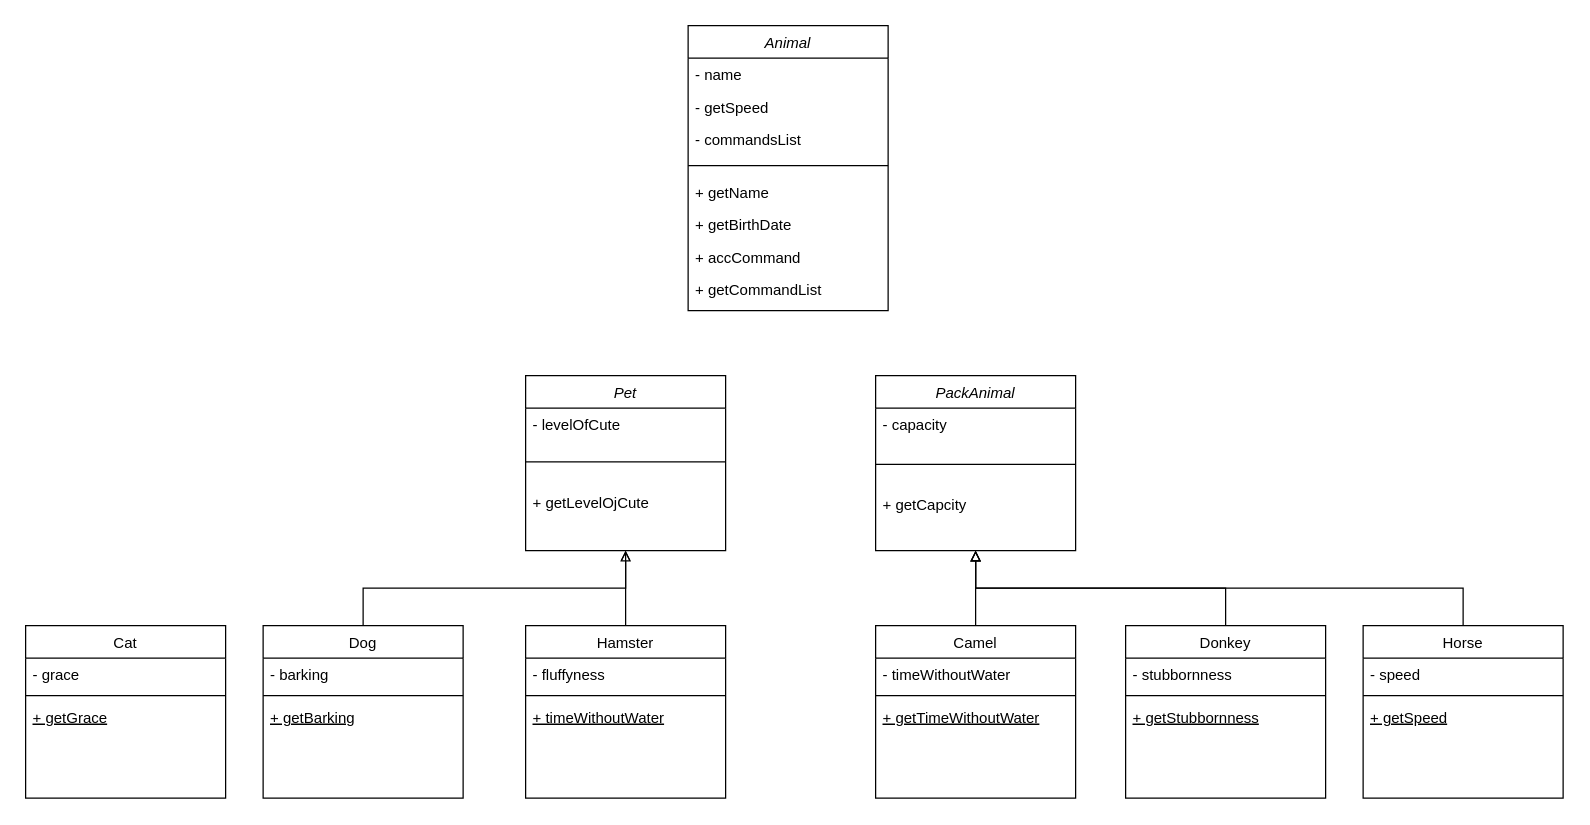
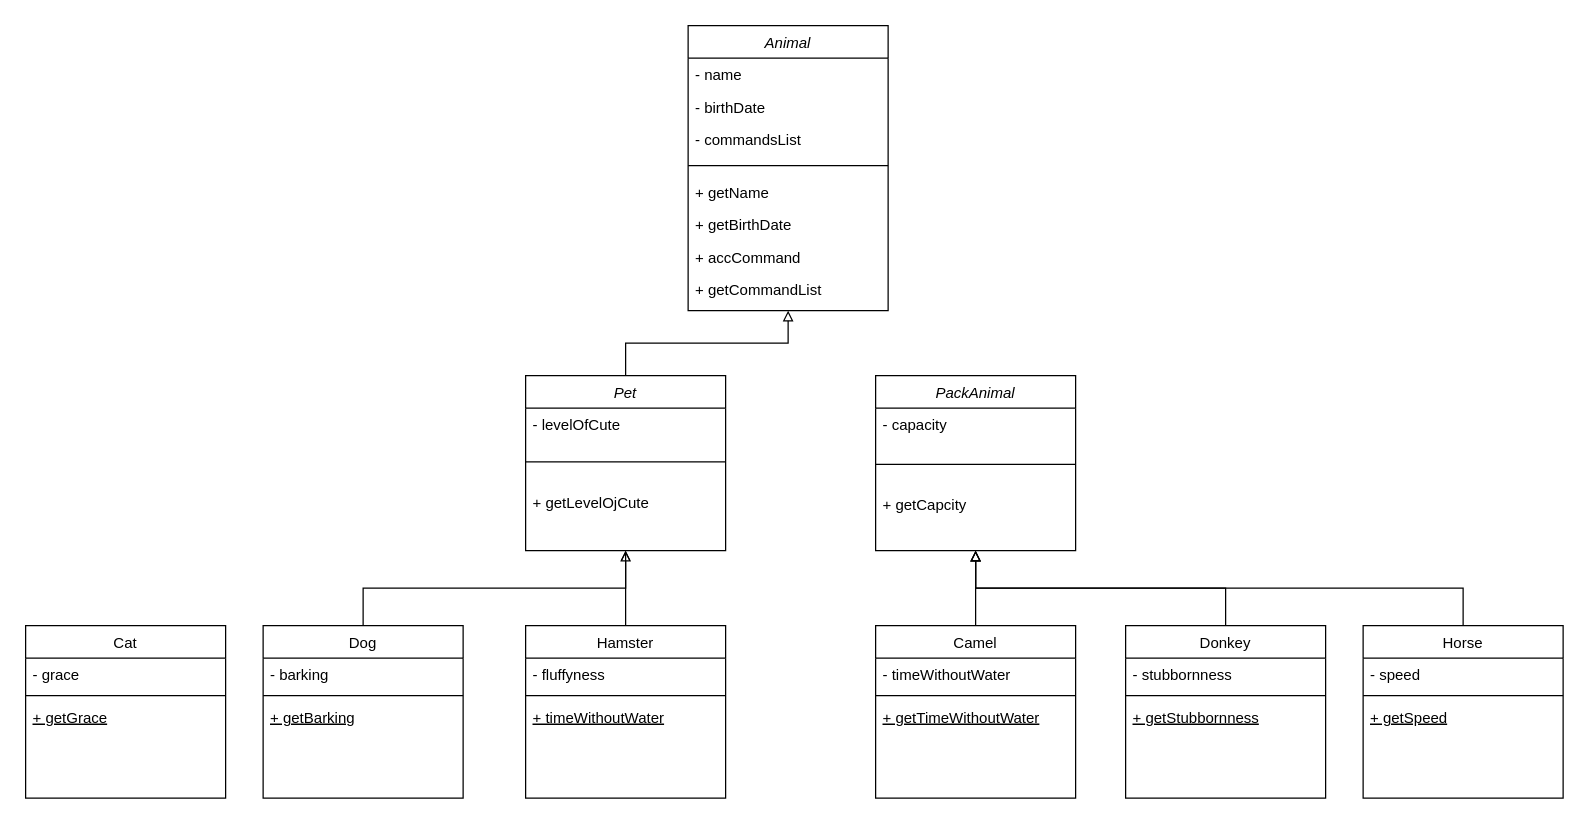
  <mxCell id="0" />
  <mxCell id="1" parent="0" />
  <mxCell id="2" value="Animal" style="swimlane;fontStyle=2;align=center;verticalAlign=top;childLayout=stackLayout;horizontal=1;startSize=26;horizontalStack=0;resizeParent=1;resizeLast=0;collapsible=1;marginBottom=0;rounded=0;shadow=0;strokeWidth=1;" vertex="1" parent="1"><mxGeometry x="550" y="20" width="160" height="228" as="geometry"><mxRectangle x="230" y="140" width="160" height="26" as="alternateBounds" /></mxGeometry></mxCell>
  <mxCell id="3" value="- name" style="text;align=left;verticalAlign=top;spacingLeft=4;spacingRight=4;overflow=hidden;rotatable=0;points=[[0,0.5],[1,0.5]];portConstraint=eastwest;" vertex="1" parent="2"><mxGeometry y="26" width="160" height="26" as="geometry" /></mxCell>
- <mxCell id="4" value="- getSpeed" style="text;align=left;verticalAlign=top;spacingLeft=4;spacingRight=4;overflow=hidden;rotatable=0;points=[[0,0.5],[1,0.5]];portConstraint=eastwest;rounded=0;shadow=0;html=0;" vertex="1" parent="2"><mxGeometry y="52" width="160" height="26" as="geometry" /></mxCell>
+ <mxCell id="4" value="- birthDate" style="text;align=left;verticalAlign=top;spacingLeft=4;spacingRight=4;overflow=hidden;rotatable=0;points=[[0,0.5],[1,0.5]];portConstraint=eastwest;rounded=0;shadow=0;html=0;" vertex="1" parent="2"><mxGeometry y="52" width="160" height="26" as="geometry" /></mxCell>
  <mxCell id="5" value="- commandsList" style="text;align=left;verticalAlign=top;spacingLeft=4;spacingRight=4;overflow=hidden;rotatable=0;points=[[0,0.5],[1,0.5]];portConstraint=eastwest;rounded=0;shadow=0;html=0;" vertex="1" parent="2"><mxGeometry y="78" width="160" height="26" as="geometry" /></mxCell>
  <mxCell id="6" value="" style="line;html=1;strokeWidth=1;align=left;verticalAlign=middle;spacingTop=-1;spacingLeft=3;spacingRight=3;rotatable=0;labelPosition=right;points=[];portConstraint=eastwest;" vertex="1" parent="2"><mxGeometry y="104" width="160" height="16" as="geometry" /></mxCell>
  <mxCell id="7" value="+ getName" style="text;align=left;verticalAlign=top;spacingLeft=4;spacingRight=4;overflow=hidden;rotatable=0;points=[[0,0.5],[1,0.5]];portConstraint=eastwest;" vertex="1" parent="2"><mxGeometry y="120" width="160" height="26" as="geometry" /></mxCell>
  <mxCell id="8" value="+ getBirthDate" style="text;align=left;verticalAlign=top;spacingLeft=4;spacingRight=4;overflow=hidden;rotatable=0;points=[[0,0.5],[1,0.5]];portConstraint=eastwest;" vertex="1" parent="2"><mxGeometry y="146" width="160" height="26" as="geometry" /></mxCell>
  <mxCell id="9" value="+ accCommand" style="text;align=left;verticalAlign=top;spacingLeft=4;spacingRight=4;overflow=hidden;rotatable=0;points=[[0,0.5],[1,0.5]];portConstraint=eastwest;" vertex="1" parent="2"><mxGeometry y="172" width="160" height="26" as="geometry" /></mxCell>
  <mxCell id="10" value="+ getCommandList" style="text;align=left;verticalAlign=top;spacingLeft=4;spacingRight=4;overflow=hidden;rotatable=0;points=[[0,0.5],[1,0.5]];portConstraint=eastwest;" vertex="1" parent="2"><mxGeometry y="198" width="160" height="26" as="geometry" /></mxCell>
+ <mxCell id="11" style="edgeStyle=orthogonalEdgeStyle;rounded=0;orthogonalLoop=1;jettySize=auto;html=1;exitX=0.5;exitY=0;exitDx=0;exitDy=0;entryX=0.5;entryY=1;entryDx=0;entryDy=0;endArrow=block;endFill=0;" edge="1" parent="1" source="12" target="2"><mxGeometry relative="1" as="geometry" /></mxCell>
  <mxCell id="12" value="Pet" style="swimlane;fontStyle=2;align=center;verticalAlign=top;childLayout=stackLayout;horizontal=1;startSize=26;horizontalStack=0;resizeParent=1;resizeLast=0;collapsible=1;marginBottom=0;rounded=0;shadow=0;strokeWidth=1;" vertex="1" parent="1"><mxGeometry x="420" y="300" width="160" height="140" as="geometry"><mxRectangle x="230" y="140" width="160" height="26" as="alternateBounds" /></mxGeometry></mxCell>
  <mxCell id="13" value="- levelOfCute" style="text;align=left;verticalAlign=top;spacingLeft=4;spacingRight=4;overflow=hidden;rotatable=0;points=[[0,0.5],[1,0.5]];portConstraint=eastwest;" vertex="1" parent="12"><mxGeometry y="26" width="160" height="24" as="geometry" /></mxCell>
  <mxCell id="14" value="" style="line;html=1;strokeWidth=1;align=left;verticalAlign=middle;spacingTop=-1;spacingLeft=3;spacingRight=3;rotatable=0;labelPosition=right;points=[];portConstraint=eastwest;" vertex="1" parent="12"><mxGeometry y="50" width="160" height="38" as="geometry" /></mxCell>
  <mxCell id="15" value="+ getLevelOjCute" style="text;align=left;verticalAlign=top;spacingLeft=4;spacingRight=4;overflow=hidden;rotatable=0;points=[[0,0.5],[1,0.5]];portConstraint=eastwest;" vertex="1" parent="12"><mxGeometry y="88" width="160" height="26" as="geometry" /></mxCell>
  <mxCell id="16" value="PackAnimal" style="swimlane;fontStyle=2;align=center;verticalAlign=top;childLayout=stackLayout;horizontal=1;startSize=26;horizontalStack=0;resizeParent=1;resizeLast=0;collapsible=1;marginBottom=0;rounded=0;shadow=0;strokeWidth=1;" vertex="1" parent="1"><mxGeometry x="700" y="300" width="160" height="140" as="geometry"><mxRectangle x="230" y="140" width="160" height="26" as="alternateBounds" /></mxGeometry></mxCell>
  <mxCell id="17" value="- capacity" style="text;align=left;verticalAlign=top;spacingLeft=4;spacingRight=4;overflow=hidden;rotatable=0;points=[[0,0.5],[1,0.5]];portConstraint=eastwest;" vertex="1" parent="16"><mxGeometry y="26" width="160" height="26" as="geometry" /></mxCell>
  <mxCell id="18" value="" style="line;html=1;strokeWidth=1;align=left;verticalAlign=middle;spacingTop=-1;spacingLeft=3;spacingRight=3;rotatable=0;labelPosition=right;points=[];portConstraint=eastwest;" vertex="1" parent="16"><mxGeometry y="52" width="160" height="38" as="geometry" /></mxCell>
  <mxCell id="19" value="+ getCapcity" style="text;align=left;verticalAlign=top;spacingLeft=4;spacingRight=4;overflow=hidden;rotatable=0;points=[[0,0.5],[1,0.5]];portConstraint=eastwest;" vertex="1" parent="16"><mxGeometry y="90" width="160" height="26" as="geometry" /></mxCell>
  <mxCell id="20" value="Cat" style="swimlane;fontStyle=0;align=center;verticalAlign=top;childLayout=stackLayout;horizontal=1;startSize=26;horizontalStack=0;resizeParent=1;resizeLast=0;collapsible=1;marginBottom=0;rounded=0;shadow=0;strokeWidth=1;" vertex="1" parent="1"><mxGeometry x="20" y="500" width="160" height="138" as="geometry"><mxRectangle x="130" y="380" width="160" height="26" as="alternateBounds" /></mxGeometry></mxCell>
  <mxCell id="21" value="- grace" style="text;align=left;verticalAlign=top;spacingLeft=4;spacingRight=4;overflow=hidden;rotatable=0;points=[[0,0.5],[1,0.5]];portConstraint=eastwest;" vertex="1" parent="20"><mxGeometry y="26" width="160" height="26" as="geometry" /></mxCell>
  <mxCell id="22" value="" style="line;html=1;strokeWidth=1;align=left;verticalAlign=middle;spacingTop=-1;spacingLeft=3;spacingRight=3;rotatable=0;labelPosition=right;points=[];portConstraint=eastwest;" vertex="1" parent="20"><mxGeometry y="52" width="160" height="8" as="geometry" /></mxCell>
  <mxCell id="23" value="+ getGrace" style="text;align=left;verticalAlign=top;spacingLeft=4;spacingRight=4;overflow=hidden;rotatable=0;points=[[0,0.5],[1,0.5]];portConstraint=eastwest;fontStyle=4" vertex="1" parent="20"><mxGeometry y="60" width="160" height="26" as="geometry" /></mxCell>
  <mxCell id="24" style="edgeStyle=orthogonalEdgeStyle;rounded=0;orthogonalLoop=1;jettySize=auto;html=1;exitX=0.5;exitY=0;exitDx=0;exitDy=0;endArrow=open;endFill=0;entryX=0.5;entryY=1;entryDx=0;entryDy=0;" edge="1" parent="1" source="25" target="12"><mxGeometry relative="1" as="geometry"><mxPoint x="510" y="440" as="targetPoint" /><Array as="points"><mxPoint x="290" y="470" /><mxPoint x="500" y="470" /></Array></mxGeometry></mxCell>
  <mxCell id="25" value="Dog" style="swimlane;fontStyle=0;align=center;verticalAlign=top;childLayout=stackLayout;horizontal=1;startSize=26;horizontalStack=0;resizeParent=1;resizeLast=0;collapsible=1;marginBottom=0;rounded=0;shadow=0;strokeWidth=1;" vertex="1" parent="1"><mxGeometry x="210" y="500" width="160" height="138" as="geometry"><mxRectangle x="130" y="380" width="160" height="26" as="alternateBounds" /></mxGeometry></mxCell>
  <mxCell id="26" value="- barking" style="text;align=left;verticalAlign=top;spacingLeft=4;spacingRight=4;overflow=hidden;rotatable=0;points=[[0,0.5],[1,0.5]];portConstraint=eastwest;" vertex="1" parent="25"><mxGeometry y="26" width="160" height="26" as="geometry" /></mxCell>
  <mxCell id="27" value="" style="line;html=1;strokeWidth=1;align=left;verticalAlign=middle;spacingTop=-1;spacingLeft=3;spacingRight=3;rotatable=0;labelPosition=right;points=[];portConstraint=eastwest;" vertex="1" parent="25"><mxGeometry y="52" width="160" height="8" as="geometry" /></mxCell>
  <mxCell id="28" value="+ getBarking" style="text;align=left;verticalAlign=top;spacingLeft=4;spacingRight=4;overflow=hidden;rotatable=0;points=[[0,0.5],[1,0.5]];portConstraint=eastwest;fontStyle=4" vertex="1" parent="25"><mxGeometry y="60" width="160" height="26" as="geometry" /></mxCell>
  <mxCell id="29" style="edgeStyle=orthogonalEdgeStyle;rounded=0;orthogonalLoop=1;jettySize=auto;html=1;exitX=0.5;exitY=0;exitDx=0;exitDy=0;endArrow=block;endFill=0;" edge="1" parent="1" source="30"><mxGeometry relative="1" as="geometry"><mxPoint x="500" y="440" as="targetPoint" /><Array as="points"><mxPoint x="500" y="460" /><mxPoint x="500" y="460" /></Array></mxGeometry></mxCell>
  <mxCell id="30" value="Hamster" style="swimlane;fontStyle=0;align=center;verticalAlign=top;childLayout=stackLayout;horizontal=1;startSize=26;horizontalStack=0;resizeParent=1;resizeLast=0;collapsible=1;marginBottom=0;rounded=0;shadow=0;strokeWidth=1;" vertex="1" parent="1"><mxGeometry x="420" y="500" width="160" height="138" as="geometry"><mxRectangle x="130" y="380" width="160" height="26" as="alternateBounds" /></mxGeometry></mxCell>
  <mxCell id="31" value="- fluffyness" style="text;align=left;verticalAlign=top;spacingLeft=4;spacingRight=4;overflow=hidden;rotatable=0;points=[[0,0.5],[1,0.5]];portConstraint=eastwest;" vertex="1" parent="30"><mxGeometry y="26" width="160" height="26" as="geometry" /></mxCell>
  <mxCell id="32" value="" style="line;html=1;strokeWidth=1;align=left;verticalAlign=middle;spacingTop=-1;spacingLeft=3;spacingRight=3;rotatable=0;labelPosition=right;points=[];portConstraint=eastwest;" vertex="1" parent="30"><mxGeometry y="52" width="160" height="8" as="geometry" /></mxCell>
  <mxCell id="33" value="+ timeWithoutWater" style="text;align=left;verticalAlign=top;spacingLeft=4;spacingRight=4;overflow=hidden;rotatable=0;points=[[0,0.5],[1,0.5]];portConstraint=eastwest;fontStyle=4" vertex="1" parent="30"><mxGeometry y="60" width="160" height="26" as="geometry" /></mxCell>
  <mxCell id="34" style="edgeStyle=orthogonalEdgeStyle;rounded=0;orthogonalLoop=1;jettySize=auto;html=1;endArrow=block;endFill=0;" edge="1" parent="1" source="35"><mxGeometry relative="1" as="geometry"><mxPoint x="780" y="440" as="targetPoint" /></mxGeometry></mxCell>
  <mxCell id="35" value="Camel" style="swimlane;fontStyle=0;align=center;verticalAlign=top;childLayout=stackLayout;horizontal=1;startSize=26;horizontalStack=0;resizeParent=1;resizeLast=0;collapsible=1;marginBottom=0;rounded=0;shadow=0;strokeWidth=1;" vertex="1" parent="1"><mxGeometry x="700" y="500" width="160" height="138" as="geometry"><mxRectangle x="130" y="380" width="160" height="26" as="alternateBounds" /></mxGeometry></mxCell>
  <mxCell id="36" value="- timeWithoutWater" style="text;align=left;verticalAlign=top;spacingLeft=4;spacingRight=4;overflow=hidden;rotatable=0;points=[[0,0.5],[1,0.5]];portConstraint=eastwest;" vertex="1" parent="35"><mxGeometry y="26" width="160" height="26" as="geometry" /></mxCell>
  <mxCell id="37" value="" style="line;html=1;strokeWidth=1;align=left;verticalAlign=middle;spacingTop=-1;spacingLeft=3;spacingRight=3;rotatable=0;labelPosition=right;points=[];portConstraint=eastwest;" vertex="1" parent="35"><mxGeometry y="52" width="160" height="8" as="geometry" /></mxCell>
  <mxCell id="38" value="+ getTimeWithoutWater" style="text;align=left;verticalAlign=top;spacingLeft=4;spacingRight=4;overflow=hidden;rotatable=0;points=[[0,0.5],[1,0.5]];portConstraint=eastwest;fontStyle=4" vertex="1" parent="35"><mxGeometry y="60" width="160" height="26" as="geometry" /></mxCell>
  <mxCell id="39" style="edgeStyle=orthogonalEdgeStyle;rounded=0;orthogonalLoop=1;jettySize=auto;html=1;exitX=0.5;exitY=0;exitDx=0;exitDy=0;entryX=0.5;entryY=1;entryDx=0;entryDy=0;endArrow=block;endFill=0;" edge="1" parent="1" source="40" target="16"><mxGeometry relative="1" as="geometry" /></mxCell>
  <mxCell id="40" value="Donkey" style="swimlane;fontStyle=0;align=center;verticalAlign=top;childLayout=stackLayout;horizontal=1;startSize=26;horizontalStack=0;resizeParent=1;resizeLast=0;collapsible=1;marginBottom=0;rounded=0;shadow=0;strokeWidth=1;" vertex="1" parent="1"><mxGeometry x="900" y="500" width="160" height="138" as="geometry"><mxRectangle x="130" y="380" width="160" height="26" as="alternateBounds" /></mxGeometry></mxCell>
  <mxCell id="41" value="- stubbornness" style="text;align=left;verticalAlign=top;spacingLeft=4;spacingRight=4;overflow=hidden;rotatable=0;points=[[0,0.5],[1,0.5]];portConstraint=eastwest;" vertex="1" parent="40"><mxGeometry y="26" width="160" height="26" as="geometry" /></mxCell>
  <mxCell id="42" value="" style="line;html=1;strokeWidth=1;align=left;verticalAlign=middle;spacingTop=-1;spacingLeft=3;spacingRight=3;rotatable=0;labelPosition=right;points=[];portConstraint=eastwest;" vertex="1" parent="40"><mxGeometry y="52" width="160" height="8" as="geometry" /></mxCell>
  <mxCell id="43" value="+ getStubbornness" style="text;align=left;verticalAlign=top;spacingLeft=4;spacingRight=4;overflow=hidden;rotatable=0;points=[[0,0.5],[1,0.5]];portConstraint=eastwest;fontStyle=4" vertex="1" parent="40"><mxGeometry y="60" width="160" height="26" as="geometry" /></mxCell>
  <mxCell id="44" style="edgeStyle=orthogonalEdgeStyle;rounded=0;orthogonalLoop=1;jettySize=auto;html=1;exitX=0.5;exitY=0;exitDx=0;exitDy=0;endArrow=block;endFill=0;" edge="1" parent="1" source="45"><mxGeometry relative="1" as="geometry"><mxPoint x="780" y="440" as="targetPoint" /><Array as="points"><mxPoint x="1170" y="470" /><mxPoint x="780" y="470" /></Array></mxGeometry></mxCell>
  <mxCell id="45" value="Horse" style="swimlane;fontStyle=0;align=center;verticalAlign=top;childLayout=stackLayout;horizontal=1;startSize=26;horizontalStack=0;resizeParent=1;resizeLast=0;collapsible=1;marginBottom=0;rounded=0;shadow=0;strokeWidth=1;" vertex="1" parent="1"><mxGeometry x="1090" y="500" width="160" height="138" as="geometry"><mxRectangle x="130" y="380" width="160" height="26" as="alternateBounds" /></mxGeometry></mxCell>
  <mxCell id="46" value="- speed" style="text;align=left;verticalAlign=top;spacingLeft=4;spacingRight=4;overflow=hidden;rotatable=0;points=[[0,0.5],[1,0.5]];portConstraint=eastwest;" vertex="1" parent="45"><mxGeometry y="26" width="160" height="26" as="geometry" /></mxCell>
  <mxCell id="47" value="" style="line;html=1;strokeWidth=1;align=left;verticalAlign=middle;spacingTop=-1;spacingLeft=3;spacingRight=3;rotatable=0;labelPosition=right;points=[];portConstraint=eastwest;" vertex="1" parent="45"><mxGeometry y="52" width="160" height="8" as="geometry" /></mxCell>
  <mxCell id="48" value="+ getSpeed" style="text;align=left;verticalAlign=top;spacingLeft=4;spacingRight=4;overflow=hidden;rotatable=0;points=[[0,0.5],[1,0.5]];portConstraint=eastwest;fontStyle=4" vertex="1" parent="45"><mxGeometry y="60" width="160" height="26" as="geometry" /></mxCell>
